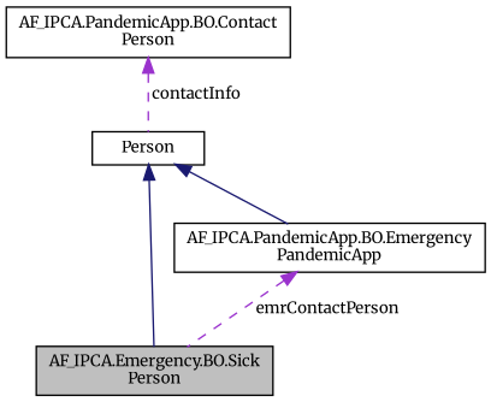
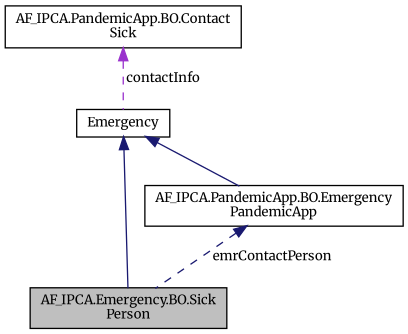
  digraph {
    fontname=Merriweather
    node [color=black fillcolor=white fontname=Merriweather fontsize=10 shape=record style=filled]
    edge [color=midnightblue dir=back fontname=Merriweather fontsize=10 labelfontname=Helvetica labelfontsize=10 style=solid]
    n1 [fillcolor=grey75 fontcolor=black height=0.2 label="AF_IPCA.Emergency.BO.Sick\lPerson" width=0.4]
-   n2 [height=0.2 label=Person width=0.4]
+   n2 [height=0.2 label=Emergency width=0.4]
    n3 [height=0.2 label="AF_IPCA.PandemicApp.BO.Emergency\lPandemicApp" width=0.4]
-   n4 [height=0.2 label="AF_IPCA.PandemicApp.BO.Contact\lPerson" width=0.4]
+   n4 [height=0.2 label="AF_IPCA.PandemicApp.BO.Contact\lSick" width=0.4]
    n2 -> n1
    n2 -> n3
-   n3 -> n1 [color=darkorchid3 label=" emrContactPerson" style=dashed]
+   n3 -> n1 [label=" emrContactPerson" style=dashed]
    n4 -> n2 [color=darkorchid3 label=" contactInfo" style=dashed]
  }
